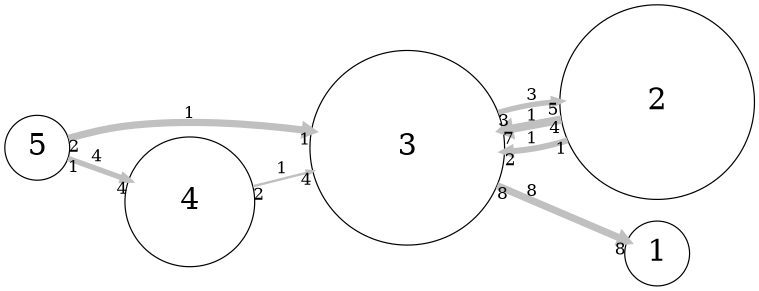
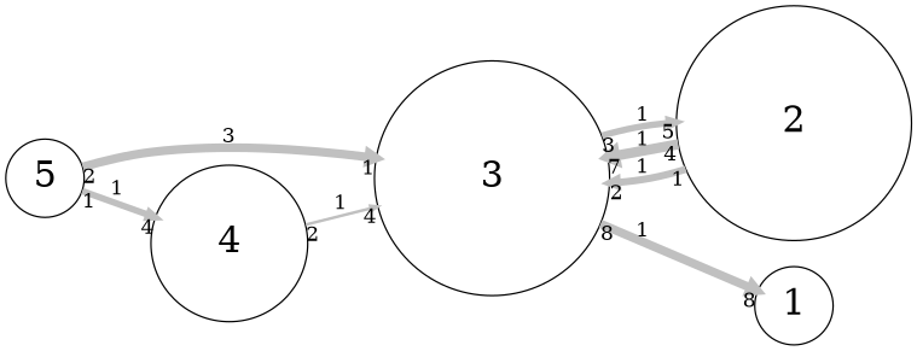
  digraph {
    rankdir=LR
    scale=1
    splines=spline
    node [fontsize=25 shape=circle]
    edge [arrowsize=0.5 capacity=1 color=grey from_pd=0 headlabel=4 penwidth=6.0 pt=9 splines=true taillabel=1 to_pd=3]
    n1 [height=0.75 label=1 width=0.75]
    n2 [height=2.25 label=2 width=2.25]
    n3 [height=2.25 label=3 width=2.25]
    n4 [height=1.5 label=4 width=1.5]
    n5 [height=0.75 label=5 width=0.75]
    n2 -> n3 [from_pd=3 headlabel=7 label=1 penwidth=7.0 pt=7 taillabel=4 to_pd=6]
    n2 -> n3 [headlabel=2 label=1 penwidth=5.0 pt=11 to_pd=1]
-   n3 -> n1 [from_pd=7 headlabel=8 label=8 taillabel=8 to_pd=7]
-   n3 -> n2 [from_pd=2 headlabel=5 label=3 penwidth=4.5 pt=12 taillabel=3 to_pd=4]
+   n3 -> n1 [from_pd=7 headlabel=8 label=1 taillabel=8 to_pd=7]
+   n3 -> n2 [from_pd=2 headlabel=5 label=1 penwidth=4.5 pt=12 taillabel=3 to_pd=4]
    n4 -> n3 [from_pd=1 label=1 penwidth=2.0 pt=17 taillabel=2]
-   n5 -> n3 [from_pd=1 headlabel=1 label=1 taillabel=2 to_pd=0]
-   n5 -> n4 [label=4 penwidth=4.5 pt=12]
+   n5 -> n3 [from_pd=1 headlabel=1 label=3 taillabel=2 to_pd=0]
+   n5 -> n4 [label=1 penwidth=4.5 pt=12]
  }
